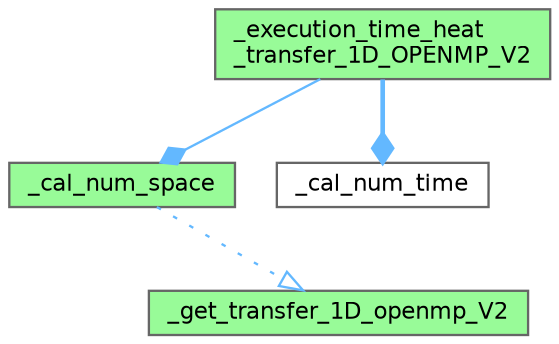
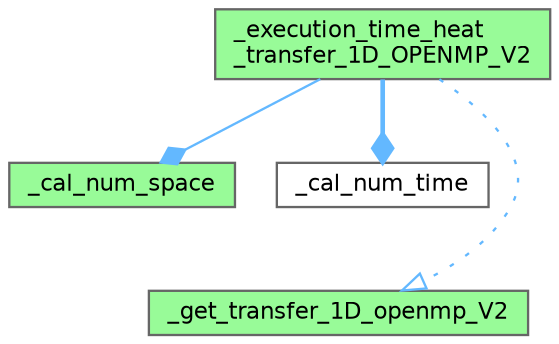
  digraph {
    rankdir=TB
    node [color=grey40 fillcolor=palegreen fontname=Helvetica fontsize=10 shape=box style=filled]
    edge [arrowhead=diamond color=steelblue1 fontname=Helvetica fontsize=10 labelfontname=Helvetica labelfontsize=10]
    n1 [height=0.2 label="_execution_time_heat\l_transfer_1D_OPENMP_V2" width=0.4]
    n2 [height=0.2 label=_cal_num_space width=0.4]
    n3 [fillcolor=white height=0.2 label=_cal_num_time width=0.4]
    n4 [height=0.2 label=_get_transfer_1D_openmp_V2 width=0.4]
    n1 -> n2 [style=solid]
    n1 -> n3 [style=bold]
-   n2 -> n4 [arrowhead=onormal style=dotted]
+   n1 -> n4 [arrowhead=onormal style=dotted]
  }
